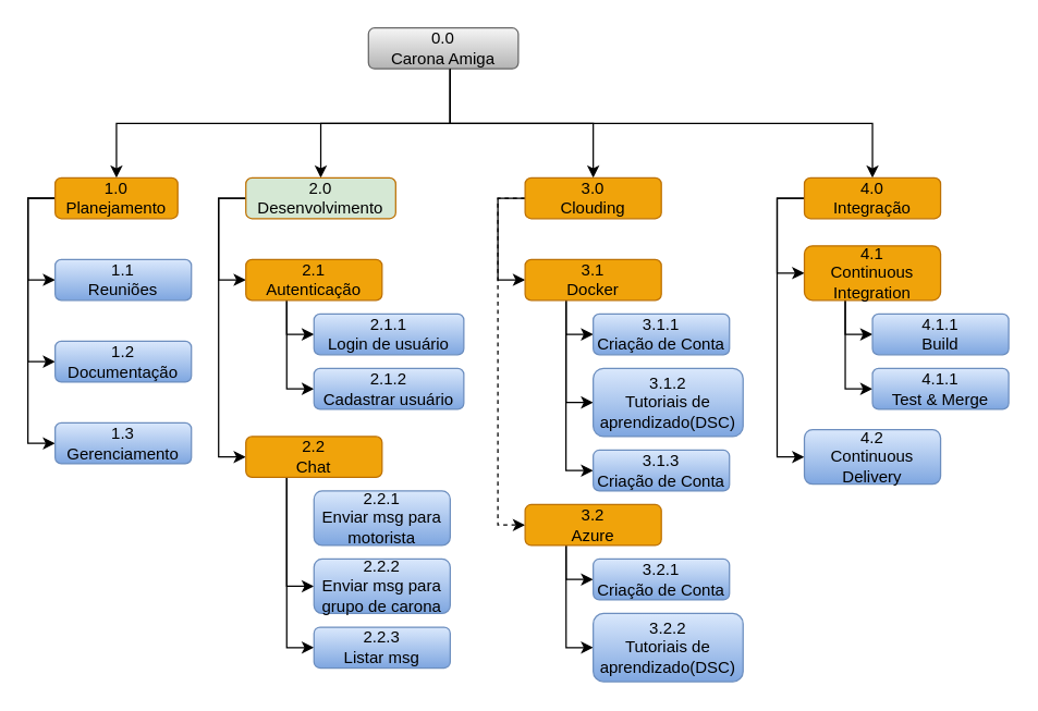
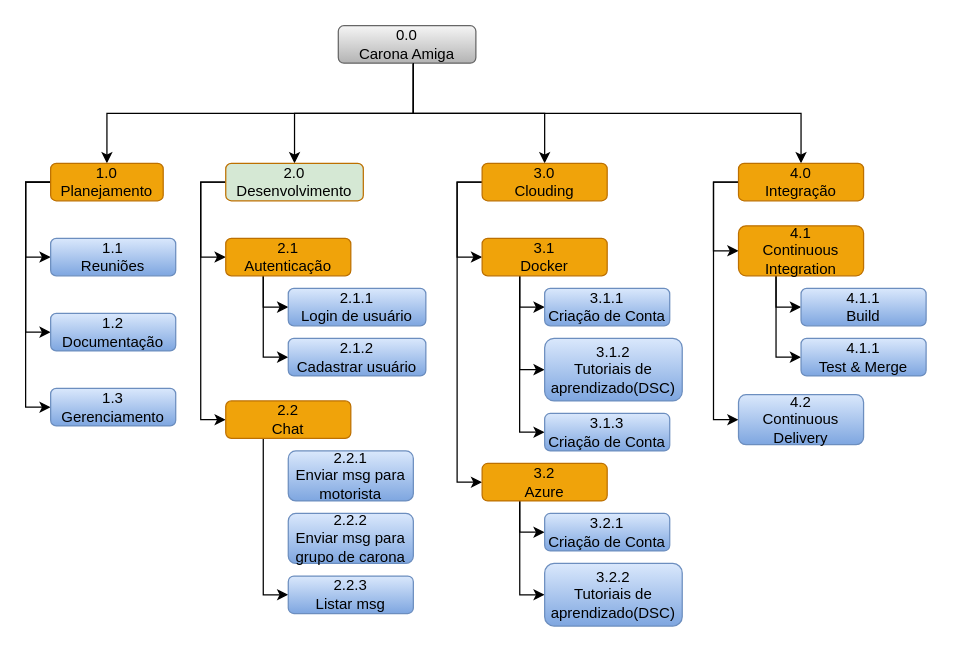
  <mxCell id="0" />
  <mxCell id="1" parent="0" />
  <mxCell id="2" style="edgeStyle=orthogonalEdgeStyle;rounded=0;orthogonalLoop=1;jettySize=auto;html=1;entryX=0.5;entryY=0;entryDx=0;entryDy=0;" parent="1" source="4" target="16" edge="1"><mxGeometry relative="1" as="geometry"><Array as="points"><mxPoint x="330" y="90" /><mxPoint x="435" y="90" /></Array></mxGeometry></mxCell>
  <mxCell id="3" style="edgeStyle=orthogonalEdgeStyle;rounded=0;orthogonalLoop=1;jettySize=auto;html=1;" edge="1" parent="1" source="4" target="45"><mxGeometry relative="1" as="geometry"><Array as="points"><mxPoint x="330" y="90" /><mxPoint x="640" y="90" /></Array></mxGeometry></mxCell>
  <mxCell id="4" value="0.0 &lt;br&gt;Carona Amiga" style="rounded=1;whiteSpace=wrap;html=1;fillColor=#f5f5f5;gradientColor=#b3b3b3;strokeColor=#666666;" parent="1" vertex="1"><mxGeometry x="270" y="20" width="110" height="30" as="geometry" /></mxCell>
  <mxCell id="5" style="edgeStyle=orthogonalEdgeStyle;rounded=0;orthogonalLoop=1;jettySize=auto;html=1;entryX=0.5;entryY=0;entryDx=0;entryDy=0;" parent="1" target="10" edge="1"><mxGeometry relative="1" as="geometry"><mxPoint x="330.029" y="50" as="sourcePoint" /><Array as="points"><mxPoint x="330" y="90" /><mxPoint x="85" y="90" /></Array></mxGeometry></mxCell>
  <mxCell id="6" style="edgeStyle=orthogonalEdgeStyle;rounded=0;orthogonalLoop=1;jettySize=auto;html=1;entryX=0.5;entryY=0;entryDx=0;entryDy=0;" parent="1" target="13" edge="1"><mxGeometry relative="1" as="geometry"><mxPoint x="330.029" y="50" as="sourcePoint" /><Array as="points"><mxPoint x="330" y="90" /><mxPoint x="235" y="90" /></Array></mxGeometry></mxCell>
  <mxCell id="7" style="edgeStyle=orthogonalEdgeStyle;rounded=0;orthogonalLoop=1;jettySize=auto;html=1;entryX=0;entryY=0.5;entryDx=0;entryDy=0;exitX=0;exitY=0.5;exitDx=0;exitDy=0;" parent="1" source="10" target="17" edge="1"><mxGeometry relative="1" as="geometry"><Array as="points"><mxPoint x="20" y="145" /><mxPoint x="20" y="205" /></Array></mxGeometry></mxCell>
  <mxCell id="8" style="edgeStyle=orthogonalEdgeStyle;rounded=0;orthogonalLoop=1;jettySize=auto;html=1;entryX=0;entryY=0.5;entryDx=0;entryDy=0;" parent="1" source="10" target="18" edge="1"><mxGeometry relative="1" as="geometry"><Array as="points"><mxPoint x="20" y="145" /><mxPoint x="20" y="265" /></Array></mxGeometry></mxCell>
  <mxCell id="9" style="edgeStyle=orthogonalEdgeStyle;rounded=0;orthogonalLoop=1;jettySize=auto;html=1;entryX=0;entryY=0.5;entryDx=0;entryDy=0;" parent="1" source="10" target="19" edge="1"><mxGeometry relative="1" as="geometry"><Array as="points"><mxPoint x="20" y="145" /><mxPoint x="20" y="325" /></Array></mxGeometry></mxCell>
  <mxCell id="10" value="1.0 Planejamento" style="rounded=1;whiteSpace=wrap;html=1;fillColor=#f0a30a;fontColor=#000000;strokeColor=#BD7000;" parent="1" vertex="1"><mxGeometry x="40" y="130" width="90" height="30" as="geometry" /></mxCell>
  <mxCell id="11" style="edgeStyle=orthogonalEdgeStyle;rounded=0;orthogonalLoop=1;jettySize=auto;html=1;entryX=0;entryY=0.5;entryDx=0;entryDy=0;" parent="1" source="13" target="22" edge="1"><mxGeometry relative="1" as="geometry"><Array as="points"><mxPoint x="160" y="145" /><mxPoint x="160" y="205" /></Array></mxGeometry></mxCell>
  <mxCell id="12" style="edgeStyle=orthogonalEdgeStyle;rounded=0;orthogonalLoop=1;jettySize=auto;html=1;entryX=0;entryY=0.5;entryDx=0;entryDy=0;" parent="1" source="13" target="25" edge="1"><mxGeometry relative="1" as="geometry"><Array as="points"><mxPoint x="160" y="145" /><mxPoint x="160" y="335" /></Array></mxGeometry></mxCell>
  <mxCell id="13" value="2.0 Desenvolvimento" style="rounded=1;whiteSpace=wrap;html=1;fillColor=#d5e8d4;fontColor=#000000;strokeColor=#BD7000;" parent="1" vertex="1"><mxGeometry x="180" y="130" width="110" height="30" as="geometry" /></mxCell>
  <mxCell id="14" style="edgeStyle=orthogonalEdgeStyle;rounded=0;orthogonalLoop=1;jettySize=auto;html=1;entryX=0;entryY=0.5;entryDx=0;entryDy=0;" parent="1" source="16" target="29" edge="1"><mxGeometry relative="1" as="geometry"><Array as="points"><mxPoint x="365" y="145" /><mxPoint x="365" y="205" /></Array></mxGeometry></mxCell>
- <mxCell id="15" style="edgeStyle=orthogonalEdgeStyle;rounded=0;orthogonalLoop=1;jettySize=auto;html=1;entryX=0;entryY=0.5;entryDx=0;entryDy=0;dashed=1;" parent="1" source="16" target="32" edge="1"><mxGeometry relative="1" as="geometry"><Array as="points"><mxPoint x="365" y="145" /><mxPoint x="365" y="385" /></Array></mxGeometry></mxCell>
+ <mxCell id="15" style="edgeStyle=orthogonalEdgeStyle;rounded=0;orthogonalLoop=1;jettySize=auto;html=1;entryX=0;entryY=0.5;entryDx=0;entryDy=0;" parent="1" source="16" target="32" edge="1"><mxGeometry relative="1" as="geometry"><Array as="points"><mxPoint x="365" y="145" /><mxPoint x="365" y="385" /></Array></mxGeometry></mxCell>
  <mxCell id="16" value="3.0&lt;br&gt;Clouding" style="rounded=1;whiteSpace=wrap;html=1;fillColor=#f0a30a;fontColor=#000000;strokeColor=#BD7000;" parent="1" vertex="1"><mxGeometry x="385" y="130" width="100" height="30" as="geometry" /></mxCell>
  <mxCell id="17" value="1.1&lt;br&gt;Reuniões" style="rounded=1;whiteSpace=wrap;html=1;fillColor=#dae8fc;strokeColor=#6c8ebf;gradientColor=#7ea6e0;" parent="1" vertex="1"><mxGeometry x="40" y="190" width="100" height="30" as="geometry" /></mxCell>
  <mxCell id="18" value="1.2&lt;br&gt;Documentação" style="rounded=1;whiteSpace=wrap;html=1;fillColor=#dae8fc;gradientColor=#7ea6e0;strokeColor=#6c8ebf;" parent="1" vertex="1"><mxGeometry x="40" y="250" width="100" height="30" as="geometry" /></mxCell>
  <mxCell id="19" value="1.3 &lt;br&gt;Gerenciamento" style="rounded=1;whiteSpace=wrap;html=1;fillColor=#dae8fc;gradientColor=#7ea6e0;strokeColor=#6c8ebf;" parent="1" vertex="1"><mxGeometry x="40" y="310" width="100" height="30" as="geometry" /></mxCell>
  <mxCell id="20" style="edgeStyle=orthogonalEdgeStyle;rounded=0;orthogonalLoop=1;jettySize=auto;html=1;entryX=0;entryY=0.5;entryDx=0;entryDy=0;" edge="1" parent="1" source="22" target="33"><mxGeometry relative="1" as="geometry"><Array as="points"><mxPoint x="210" y="245" /></Array></mxGeometry></mxCell>
  <mxCell id="21" style="edgeStyle=orthogonalEdgeStyle;rounded=0;orthogonalLoop=1;jettySize=auto;html=1;entryX=0;entryY=0.5;entryDx=0;entryDy=0;" edge="1" parent="1" source="22" target="34"><mxGeometry relative="1" as="geometry"><Array as="points"><mxPoint x="210" y="285" /></Array></mxGeometry></mxCell>
  <mxCell id="22" value="2.1 &lt;br&gt;Autenticação" style="rounded=1;whiteSpace=wrap;html=1;fillColor=#f0a30a;strokeColor=#BD7000;fontColor=#000000;" parent="1" vertex="1"><mxGeometry x="180" y="190" width="100" height="30" as="geometry" /></mxCell>
- <mxCell id="23" style="edgeStyle=orthogonalEdgeStyle;rounded=0;orthogonalLoop=1;jettySize=auto;html=1;entryX=0;entryY=0.5;entryDx=0;entryDy=0;" edge="1" parent="1" source="25" target="35"><mxGeometry relative="1" as="geometry"><Array as="points"><mxPoint x="210" y="430" /></Array></mxGeometry></mxCell>
  <mxCell id="24" style="edgeStyle=orthogonalEdgeStyle;rounded=0;orthogonalLoop=1;jettySize=auto;html=1;entryX=0;entryY=0.5;entryDx=0;entryDy=0;" edge="1" parent="1" source="25" target="37"><mxGeometry relative="1" as="geometry"><Array as="points"><mxPoint x="210" y="475" /></Array></mxGeometry></mxCell>
  <mxCell id="25" value="2.2 &lt;br&gt;Chat" style="rounded=1;whiteSpace=wrap;html=1;fillColor=#f0a30a;strokeColor=#BD7000;fontColor=#000000;" parent="1" vertex="1"><mxGeometry x="180" y="320" width="100" height="30" as="geometry" /></mxCell>
  <mxCell id="26" style="edgeStyle=orthogonalEdgeStyle;rounded=0;orthogonalLoop=1;jettySize=auto;html=1;entryX=0;entryY=0.5;entryDx=0;entryDy=0;" edge="1" parent="1" source="29" target="38"><mxGeometry relative="1" as="geometry"><Array as="points"><mxPoint x="415" y="245" /></Array></mxGeometry></mxCell>
  <mxCell id="27" style="edgeStyle=orthogonalEdgeStyle;rounded=0;orthogonalLoop=1;jettySize=auto;html=1;entryX=0;entryY=0.5;entryDx=0;entryDy=0;" edge="1" parent="1" source="29" target="39"><mxGeometry relative="1" as="geometry"><Array as="points"><mxPoint x="415" y="295" /></Array></mxGeometry></mxCell>
  <mxCell id="28" style="edgeStyle=orthogonalEdgeStyle;rounded=0;orthogonalLoop=1;jettySize=auto;html=1;entryX=0;entryY=0.5;entryDx=0;entryDy=0;" edge="1" parent="1" source="29" target="42"><mxGeometry relative="1" as="geometry"><Array as="points"><mxPoint x="415" y="345" /></Array></mxGeometry></mxCell>
  <mxCell id="29" value="3.1 &lt;br&gt;Docker" style="rounded=1;whiteSpace=wrap;html=1;fillColor=#f0a30a;strokeColor=#BD7000;fontColor=#000000;" parent="1" vertex="1"><mxGeometry x="385" y="190" width="100" height="30" as="geometry" /></mxCell>
  <mxCell id="30" style="edgeStyle=orthogonalEdgeStyle;rounded=0;orthogonalLoop=1;jettySize=auto;html=1;entryX=0;entryY=0.5;entryDx=0;entryDy=0;" edge="1" parent="1" target="40"><mxGeometry relative="1" as="geometry"><mxPoint x="415.059" y="400" as="sourcePoint" /><Array as="points"><mxPoint x="415" y="425" /></Array></mxGeometry></mxCell>
  <mxCell id="31" style="edgeStyle=orthogonalEdgeStyle;rounded=0;orthogonalLoop=1;jettySize=auto;html=1;entryX=0;entryY=0.5;entryDx=0;entryDy=0;" edge="1" parent="1"><mxGeometry relative="1" as="geometry"><mxPoint x="415.059" y="400" as="sourcePoint" /><mxPoint x="435" y="475" as="targetPoint" /><Array as="points"><mxPoint x="415" y="475" /></Array></mxGeometry></mxCell>
  <mxCell id="32" value="3.2 &lt;br&gt;Azure" style="rounded=1;whiteSpace=wrap;html=1;fillColor=#f0a30a;strokeColor=#BD7000;fontColor=#000000;" parent="1" vertex="1"><mxGeometry x="385" y="370" width="100" height="30" as="geometry" /></mxCell>
  <mxCell id="33" value="2.1.1&lt;br&gt;Login de usuário" style="rounded=1;whiteSpace=wrap;html=1;fillColor=#dae8fc;gradientColor=#7ea6e0;strokeColor=#6c8ebf;" vertex="1" parent="1"><mxGeometry x="230" y="230" width="110" height="30" as="geometry" /></mxCell>
  <mxCell id="34" value="2.1.2&lt;br&gt;Cadastrar usuário" style="rounded=1;whiteSpace=wrap;html=1;fillColor=#dae8fc;gradientColor=#7ea6e0;strokeColor=#6c8ebf;" vertex="1" parent="1"><mxGeometry x="230" y="270" width="110" height="30" as="geometry" /></mxCell>
  <mxCell id="35" value="2.2.2&lt;br&gt;Enviar msg para grupo de carona" style="rounded=1;whiteSpace=wrap;html=1;fillColor=#dae8fc;gradientColor=#7ea6e0;strokeColor=#6c8ebf;" vertex="1" parent="1"><mxGeometry x="230" y="410" width="100" height="40" as="geometry" /></mxCell>
  <mxCell id="36" value="2.2.1&lt;br&gt;Enviar msg para motorista" style="rounded=1;whiteSpace=wrap;html=1;fillColor=#dae8fc;gradientColor=#7ea6e0;strokeColor=#6c8ebf;" vertex="1" parent="1"><mxGeometry x="230" y="360" width="100" height="40" as="geometry" /></mxCell>
  <mxCell id="37" value="2.2.3&lt;br&gt;Listar msg" style="rounded=1;whiteSpace=wrap;html=1;fillColor=#dae8fc;gradientColor=#7ea6e0;strokeColor=#6c8ebf;" vertex="1" parent="1"><mxGeometry x="230" y="460" width="100" height="30" as="geometry" /></mxCell>
  <mxCell id="38" value="3.1.1&lt;br&gt;Criação de Conta" style="rounded=1;whiteSpace=wrap;html=1;fillColor=#dae8fc;gradientColor=#7ea6e0;strokeColor=#6c8ebf;" vertex="1" parent="1"><mxGeometry x="435" y="230" width="100" height="30" as="geometry" /></mxCell>
  <mxCell id="39" value="3.1.2&lt;br&gt;Tutoriais de aprendizado(DSC)" style="rounded=1;whiteSpace=wrap;html=1;fillColor=#dae8fc;gradientColor=#7ea6e0;strokeColor=#6c8ebf;" vertex="1" parent="1"><mxGeometry x="435" y="270" width="110" height="50" as="geometry" /></mxCell>
  <mxCell id="40" value="3.2.1&lt;br&gt;Criação de Conta" style="rounded=1;whiteSpace=wrap;html=1;fillColor=#dae8fc;gradientColor=#7ea6e0;strokeColor=#6c8ebf;" vertex="1" parent="1"><mxGeometry x="435" y="410" width="100" height="30" as="geometry" /></mxCell>
  <mxCell id="41" value="3.2.2&lt;br&gt;Tutoriais de aprendizado(DSC)" style="rounded=1;whiteSpace=wrap;html=1;fillColor=#dae8fc;gradientColor=#7ea6e0;strokeColor=#6c8ebf;" vertex="1" parent="1"><mxGeometry x="435" y="450" width="110" height="50" as="geometry" /></mxCell>
  <mxCell id="42" value="3.1.3&lt;br&gt;Criação de Conta" style="rounded=1;whiteSpace=wrap;html=1;fillColor=#dae8fc;gradientColor=#7ea6e0;strokeColor=#6c8ebf;" vertex="1" parent="1"><mxGeometry x="435" y="330" width="100" height="30" as="geometry" /></mxCell>
  <mxCell id="43" style="edgeStyle=orthogonalEdgeStyle;rounded=0;orthogonalLoop=1;jettySize=auto;html=1;entryX=0;entryY=0.5;entryDx=0;entryDy=0;" edge="1" parent="1" source="45" target="48"><mxGeometry relative="1" as="geometry"><Array as="points"><mxPoint x="570" y="145" /><mxPoint x="570" y="200" /></Array></mxGeometry></mxCell>
  <mxCell id="44" style="edgeStyle=orthogonalEdgeStyle;rounded=0;orthogonalLoop=1;jettySize=auto;html=1;entryX=0;entryY=0.5;entryDx=0;entryDy=0;" edge="1" parent="1" source="45" target="49"><mxGeometry relative="1" as="geometry"><Array as="points"><mxPoint x="570" y="145" /><mxPoint x="570" y="335" /></Array></mxGeometry></mxCell>
  <mxCell id="45" value="4.0&lt;br&gt;Integração" style="rounded=1;whiteSpace=wrap;html=1;fillColor=#f0a30a;fontColor=#000000;strokeColor=#BD7000;" vertex="1" parent="1"><mxGeometry x="590" y="130" width="100" height="30" as="geometry" /></mxCell>
  <mxCell id="46" style="edgeStyle=orthogonalEdgeStyle;rounded=0;orthogonalLoop=1;jettySize=auto;html=1;entryX=0;entryY=0.5;entryDx=0;entryDy=0;" edge="1" parent="1" source="48" target="50"><mxGeometry relative="1" as="geometry"><Array as="points"><mxPoint x="620" y="245" /></Array></mxGeometry></mxCell>
  <mxCell id="47" style="edgeStyle=orthogonalEdgeStyle;rounded=0;orthogonalLoop=1;jettySize=auto;html=1;entryX=0;entryY=0.5;entryDx=0;entryDy=0;" edge="1" parent="1" source="48" target="51"><mxGeometry relative="1" as="geometry"><Array as="points"><mxPoint x="620" y="285" /></Array></mxGeometry></mxCell>
  <mxCell id="48" value="4.1&lt;br&gt;Continuous Integration" style="rounded=1;whiteSpace=wrap;html=1;fillColor=#f0a30a;strokeColor=#BD7000;fontColor=#000000;" vertex="1" parent="1"><mxGeometry x="590" y="180" width="100" height="40" as="geometry" /></mxCell>
  <mxCell id="49" value="4.2&lt;br&gt;Continuous Delivery" style="rounded=1;whiteSpace=wrap;html=1;fillColor=#dae8fc;gradientColor=#7ea6e0;strokeColor=#6c8ebf;" vertex="1" parent="1"><mxGeometry x="590" y="315" width="100" height="40" as="geometry" /></mxCell>
  <mxCell id="50" value="4.1.1&lt;br&gt;Build" style="rounded=1;whiteSpace=wrap;html=1;fillColor=#dae8fc;gradientColor=#7ea6e0;strokeColor=#6c8ebf;" vertex="1" parent="1"><mxGeometry x="640" y="230" width="100" height="30" as="geometry" /></mxCell>
  <mxCell id="51" value="4.1.1&lt;br&gt;Test &amp;amp; Merge" style="rounded=1;whiteSpace=wrap;html=1;fillColor=#dae8fc;gradientColor=#7ea6e0;strokeColor=#6c8ebf;" vertex="1" parent="1"><mxGeometry x="640" y="270" width="100" height="30" as="geometry" /></mxCell>
